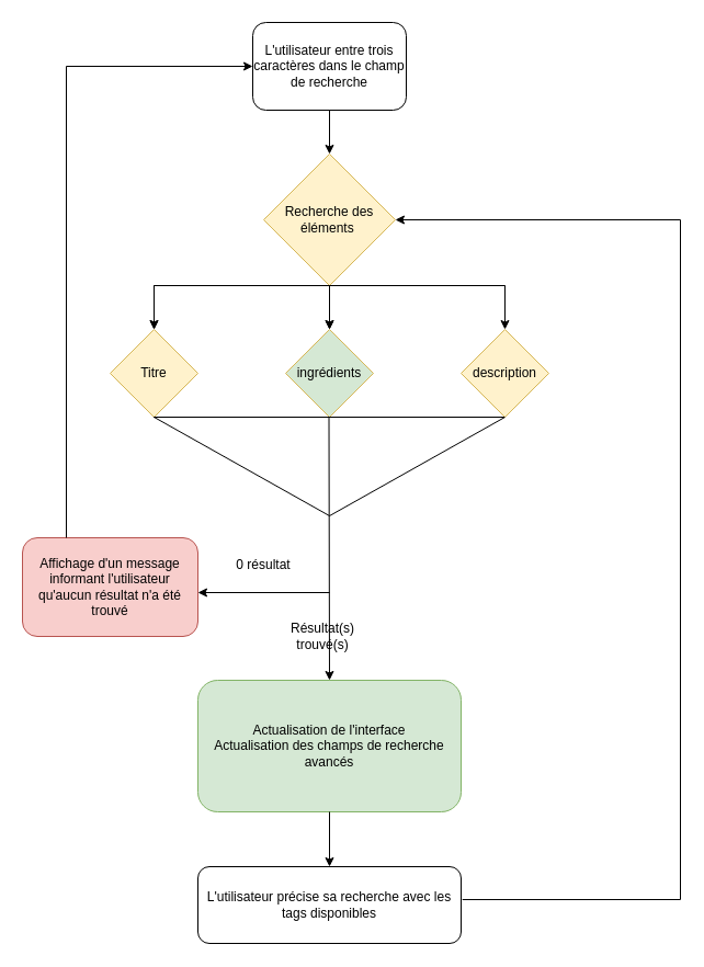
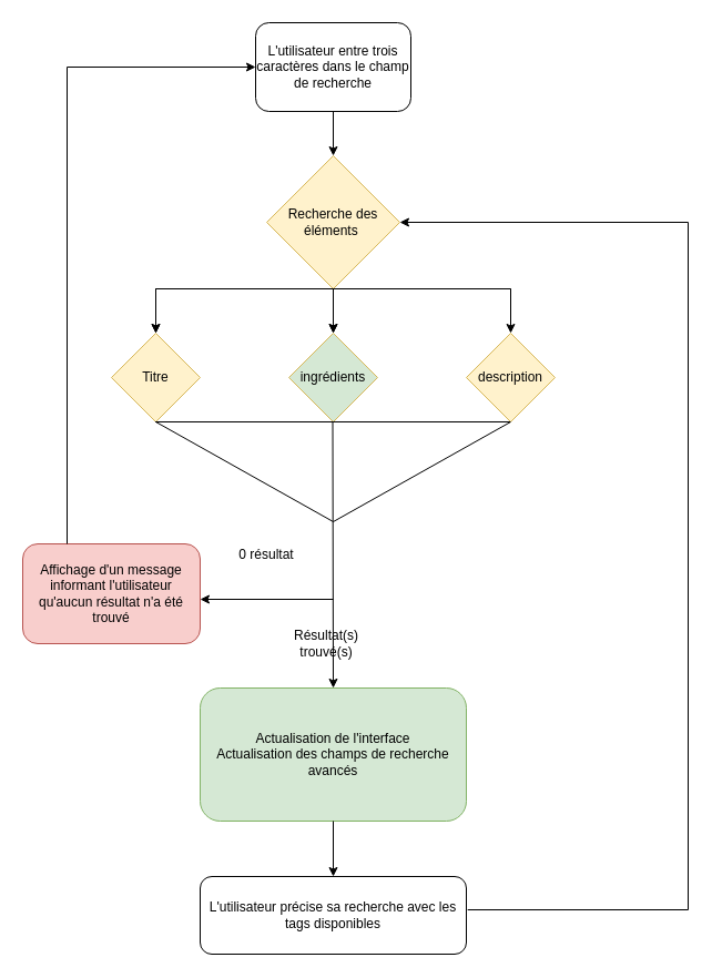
  <mxCell id="0" />
  <mxCell id="1" parent="0" />
  <mxCell id="2" value="L'utilisateur entre trois caractères dans le champ de recherche" style="rounded=1;whiteSpace=wrap;html=1;" vertex="1" parent="1"><mxGeometry x="230" y="20" width="140" height="80" as="geometry" /></mxCell>
  <mxCell id="3" value="Recherche des éléments&amp;nbsp;" style="rhombus;whiteSpace=wrap;html=1;fillColor=#fff2cc;strokeColor=#d6b656;" vertex="1" parent="1"><mxGeometry x="240" y="140" width="120" height="120" as="geometry" /></mxCell>
  <mxCell id="4" value="Affichage d'un message informant l'utilisateur qu'aucun résultat n'a été trouvé" style="rounded=1;whiteSpace=wrap;html=1;fillColor=#f8cecc;strokeColor=#b85450;" vertex="1" parent="1"><mxGeometry x="20" y="490" width="160" height="90" as="geometry" /></mxCell>
  <mxCell id="5" value="Titre" style="rhombus;whiteSpace=wrap;html=1;fillColor=#fff2cc;strokeColor=#d6b656;" vertex="1" parent="1"><mxGeometry x="100" y="300" width="80" height="80" as="geometry" /></mxCell>
  <mxCell id="6" value="ingrédients" style="rhombus;whiteSpace=wrap;html=1;fillColor=#d5e8d4;strokeColor=#d6b656;" vertex="1" parent="1"><mxGeometry x="260" y="300" width="80" height="80" as="geometry" /></mxCell>
  <mxCell id="7" value="description" style="rhombus;whiteSpace=wrap;html=1;fillColor=#fff2cc;strokeColor=#d6b656;" vertex="1" parent="1"><mxGeometry x="420" y="300" width="80" height="80" as="geometry" /></mxCell>
  <mxCell id="8" value="" style="endArrow=none;html=1;rounded=0;" edge="1" parent="1"><mxGeometry width="50" height="50" relative="1" as="geometry"><mxPoint x="140" y="260" as="sourcePoint" /><mxPoint x="460" y="260" as="targetPoint" /></mxGeometry></mxCell>
  <mxCell id="9" value="" style="endArrow=classic;html=1;rounded=0;entryX=0.5;entryY=0;entryDx=0;entryDy=0;" edge="1" parent="1" target="5"><mxGeometry width="50" height="50" relative="1" as="geometry"><mxPoint x="140" y="260" as="sourcePoint" /><mxPoint x="340" y="480" as="targetPoint" /></mxGeometry></mxCell>
  <mxCell id="10" value="" style="endArrow=classic;html=1;rounded=0;" edge="1" parent="1" target="6"><mxGeometry width="50" height="50" relative="1" as="geometry"><mxPoint x="300" y="260" as="sourcePoint" /><mxPoint x="340" y="480" as="targetPoint" /></mxGeometry></mxCell>
  <mxCell id="11" value="" style="endArrow=classic;html=1;rounded=0;entryX=0.5;entryY=0;entryDx=0;entryDy=0;" edge="1" parent="1" target="7"><mxGeometry width="50" height="50" relative="1" as="geometry"><mxPoint x="460" y="260" as="sourcePoint" /><mxPoint x="340" y="480" as="targetPoint" /></mxGeometry></mxCell>
  <mxCell id="12" value="" style="endArrow=none;html=1;rounded=0;" edge="1" parent="1"><mxGeometry width="50" height="50" relative="1" as="geometry"><mxPoint x="140" y="260" as="sourcePoint" /><mxPoint x="460" y="260" as="targetPoint" /></mxGeometry></mxCell>
  <mxCell id="13" value="" style="endArrow=classic;html=1;rounded=0;entryX=0.5;entryY=0;entryDx=0;entryDy=0;" edge="1" parent="1"><mxGeometry width="50" height="50" relative="1" as="geometry"><mxPoint x="140" y="260" as="sourcePoint" /><mxPoint x="140" y="300" as="targetPoint" /></mxGeometry></mxCell>
  <mxCell id="14" value="" style="endArrow=classic;html=1;rounded=0;" edge="1" parent="1"><mxGeometry width="50" height="50" relative="1" as="geometry"><mxPoint x="300" y="260" as="sourcePoint" /><mxPoint x="300" y="300" as="targetPoint" /></mxGeometry></mxCell>
  <mxCell id="15" value="" style="endArrow=none;html=1;rounded=0;" edge="1" parent="1"><mxGeometry width="50" height="50" relative="1" as="geometry"><mxPoint x="139.5" y="380" as="sourcePoint" /><mxPoint x="459.5" y="380" as="targetPoint" /></mxGeometry></mxCell>
  <mxCell id="16" value="" style="endArrow=classic;html=1;rounded=0;" edge="1" parent="1"><mxGeometry width="50" height="50" relative="1" as="geometry"><mxPoint x="299.5" y="380" as="sourcePoint" /><mxPoint x="300" y="620" as="targetPoint" /></mxGeometry></mxCell>
  <mxCell id="17" value="" style="endArrow=none;html=1;rounded=0;" edge="1" parent="1"><mxGeometry width="50" height="50" relative="1" as="geometry"><mxPoint x="300" y="470" as="sourcePoint" /><mxPoint x="140" y="380" as="targetPoint" /></mxGeometry></mxCell>
  <mxCell id="18" value="" style="endArrow=none;html=1;rounded=0;" edge="1" parent="1"><mxGeometry width="50" height="50" relative="1" as="geometry"><mxPoint x="300" y="470" as="sourcePoint" /><mxPoint x="460" y="380" as="targetPoint" /></mxGeometry></mxCell>
  <mxCell id="19" value="" style="endArrow=classic;html=1;rounded=0;" edge="1" parent="1"><mxGeometry width="50" height="50" relative="1" as="geometry"><mxPoint x="300" y="540" as="sourcePoint" /><mxPoint x="180" y="540" as="targetPoint" /></mxGeometry></mxCell>
- <mxCell id="20" value="0 résultat" style="text;html=1;strokeColor=none;fillColor=none;align=center;verticalAlign=middle;whiteSpace=wrap;rounded=0;" vertex="1" parent="1"><mxGeometry x="210" y="500" width="60" height="30" as="geometry" /></mxCell>
+ <mxCell id="20" value="0 résultat" style="text;html=1;strokeColor=none;fillColor=none;align=center;verticalAlign=middle;whiteSpace=wrap;rounded=0;" vertex="1" parent="1"><mxGeometry x="210" y="485" width="60" height="30" as="geometry" /></mxCell>
  <mxCell id="21" value="Résultat(s) trouvé(s)" style="text;html=1;strokeColor=none;fillColor=none;align=center;verticalAlign=middle;whiteSpace=wrap;rounded=0;" vertex="1" parent="1"><mxGeometry x="264" y="565" width="60" height="30" as="geometry" /></mxCell>
  <mxCell id="22" value="Actualisation de l'interface&lt;br&gt;Actualisation des champs de recherche avancés" style="rounded=1;whiteSpace=wrap;html=1;fillColor=#d5e8d4;strokeColor=#82b366;" vertex="1" parent="1"><mxGeometry x="180" y="620" width="240" height="120" as="geometry" /></mxCell>
  <mxCell id="23" value="" style="endArrow=classic;html=1;rounded=0;entryX=0.5;entryY=0;entryDx=0;entryDy=0;exitX=0.5;exitY=1;exitDx=0;exitDy=0;" edge="1" parent="1" source="2" target="3"><mxGeometry width="50" height="50" relative="1" as="geometry"><mxPoint x="290" y="510" as="sourcePoint" /><mxPoint x="340" y="460" as="targetPoint" /></mxGeometry></mxCell>
  <mxCell id="24" value="" style="endArrow=none;html=1;rounded=0;entryX=0.25;entryY=0;entryDx=0;entryDy=0;" edge="1" parent="1" target="4"><mxGeometry width="50" height="50" relative="1" as="geometry"><mxPoint x="60" y="60" as="sourcePoint" /><mxPoint x="340" y="460" as="targetPoint" /></mxGeometry></mxCell>
  <mxCell id="25" value="" style="endArrow=classic;html=1;rounded=0;entryX=0;entryY=0.5;entryDx=0;entryDy=0;" edge="1" parent="1" target="2"><mxGeometry width="50" height="50" relative="1" as="geometry"><mxPoint x="60" y="60" as="sourcePoint" /><mxPoint x="340" y="460" as="targetPoint" /></mxGeometry></mxCell>
  <mxCell id="26" value="" style="endArrow=classic;html=1;rounded=0;exitX=0.5;exitY=1;exitDx=0;exitDy=0;" edge="1" parent="1" source="22" target="27"><mxGeometry width="50" height="50" relative="1" as="geometry"><mxPoint x="290" y="510" as="sourcePoint" /><mxPoint x="300" y="820" as="targetPoint" /></mxGeometry></mxCell>
  <mxCell id="27" value="L'utilisateur précise sa recherche avec les tags disponibles" style="rounded=1;whiteSpace=wrap;html=1;" vertex="1" parent="1"><mxGeometry x="180" y="790" width="240" height="70" as="geometry" /></mxCell>
  <mxCell id="28" value="" style="endArrow=none;html=1;rounded=0;exitX=1.005;exitY=0.429;exitDx=0;exitDy=0;exitPerimeter=0;" edge="1" parent="1" source="27"><mxGeometry width="50" height="50" relative="1" as="geometry"><mxPoint x="290" y="500" as="sourcePoint" /><mxPoint x="620" y="820" as="targetPoint" /></mxGeometry></mxCell>
  <mxCell id="29" value="" style="endArrow=none;html=1;rounded=0;" edge="1" parent="1"><mxGeometry width="50" height="50" relative="1" as="geometry"><mxPoint x="620" y="820" as="sourcePoint" /><mxPoint x="620" y="200" as="targetPoint" /></mxGeometry></mxCell>
  <mxCell id="30" value="" style="endArrow=classic;html=1;rounded=0;entryX=1;entryY=0.5;entryDx=0;entryDy=0;" edge="1" parent="1" target="3"><mxGeometry width="50" height="50" relative="1" as="geometry"><mxPoint x="620" y="200" as="sourcePoint" /><mxPoint x="380" y="450" as="targetPoint" /></mxGeometry></mxCell>
